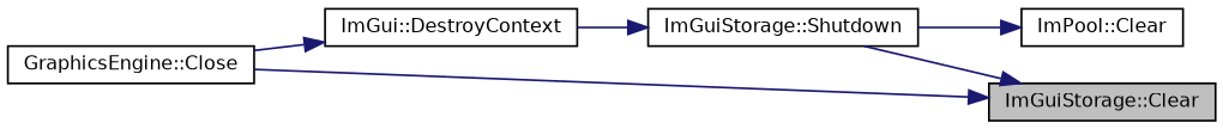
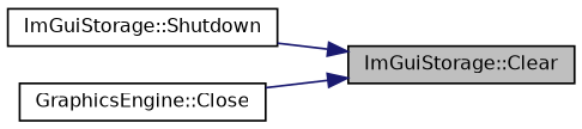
  digraph {
    rankdir=RL
    node [color=black fillcolor=white fontname=Helvetica fontsize=10 shape=record style=filled]
    edge [color=midnightblue dir=back fontname=Helvetica fontsize=10 labelfontname=Helvetica labelfontsize=10 style=solid]
    n1 [fillcolor=grey75 fontcolor=black height=0.2 label="ImGuiStorage::Clear" width=0.4]
    n2 [height=0.2 label="ImGuiStorage::Shutdown" width=0.4]
    n3 [height=0.2 label="GraphicsEngine::Close" width=0.4]
-   n4 [height=0.2 label="ImPool::Clear" width=0.4]
-   n5 [height=0.2 label="ImGui::DestroyContext" width=0.4]
    n1 -> n2
    n1 -> n3
-   n2 -> n5
-   n4 -> n2
-   n5 -> n3
  }
